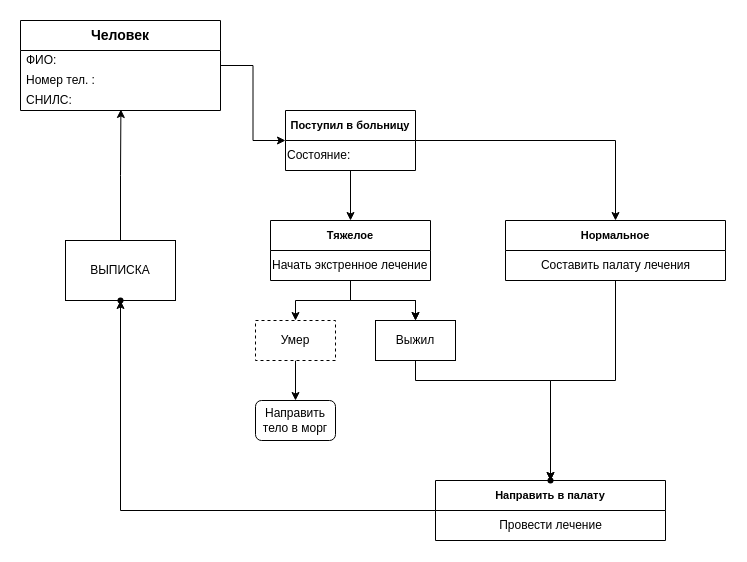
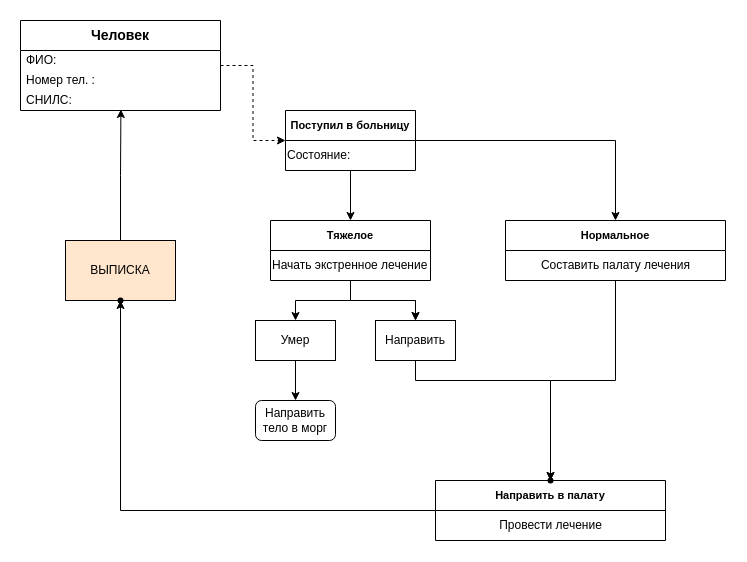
  <mxCell id="0" />
  <mxCell id="1" parent="0" />
- <mxCell id="2" value="" style="edgeStyle=orthogonalEdgeStyle;rounded=0;orthogonalLoop=1;jettySize=auto;html=1;" parent="1" source="3" target="9" edge="1"><mxGeometry relative="1" as="geometry" /></mxCell>
+ <mxCell id="2" value="" style="edgeStyle=orthogonalEdgeStyle;rounded=0;orthogonalLoop=1;jettySize=auto;html=1;dashed=1;" parent="1" source="3" target="9" edge="1"><mxGeometry relative="1" as="geometry" /></mxCell>
  <mxCell id="3" value="&lt;font style=&quot;font-size: 14px;&quot;&gt;&lt;b style=&quot;&quot;&gt;Человек&lt;/b&gt;&lt;/font&gt;" style="swimlane;fontStyle=0;childLayout=stackLayout;horizontal=1;startSize=30;horizontalStack=0;resizeParent=1;resizeParentMax=0;resizeLast=0;collapsible=1;marginBottom=0;whiteSpace=wrap;html=1;align=center;" parent="1" vertex="1"><mxGeometry x="20" y="20" width="200" height="90" as="geometry"><mxRectangle x="130" y="30" width="120" height="40" as="alternateBounds" /></mxGeometry></mxCell>
  <mxCell id="4" value="ФИО:" style="text;strokeColor=none;fillColor=none;align=left;verticalAlign=middle;spacingLeft=4;spacingRight=4;overflow=hidden;points=[[0,0.5],[1,0.5]];portConstraint=eastwest;rotatable=0;whiteSpace=wrap;html=1;" parent="3" vertex="1"><mxGeometry y="30" width="200" height="20" as="geometry" /></mxCell>
  <mxCell id="5" value="Номер тел. :" style="text;strokeColor=none;fillColor=none;align=left;verticalAlign=middle;spacingLeft=4;spacingRight=4;overflow=hidden;points=[[0,0.5],[1,0.5]];portConstraint=eastwest;rotatable=0;whiteSpace=wrap;html=1;" parent="3" vertex="1"><mxGeometry y="50" width="200" height="20" as="geometry" /></mxCell>
  <mxCell id="6" value="СНИЛС:" style="text;strokeColor=none;fillColor=none;align=left;verticalAlign=middle;spacingLeft=4;spacingRight=4;overflow=hidden;points=[[0,0.5],[1,0.5]];portConstraint=eastwest;rotatable=0;whiteSpace=wrap;html=1;" parent="3" vertex="1"><mxGeometry y="70" width="200" height="20" as="geometry" /></mxCell>
  <mxCell id="7" value="" style="edgeStyle=orthogonalEdgeStyle;rounded=0;orthogonalLoop=1;jettySize=auto;html=1;" parent="1" source="9" target="14" edge="1"><mxGeometry relative="1" as="geometry" /></mxCell>
  <mxCell id="8" value="" style="edgeStyle=orthogonalEdgeStyle;rounded=0;orthogonalLoop=1;jettySize=auto;html=1;" parent="1" source="9" target="17" edge="1"><mxGeometry relative="1" as="geometry" /></mxCell>
  <mxCell id="9" value="&lt;font style=&quot;font-size: 11px;&quot;&gt;&lt;b style=&quot;&quot;&gt;Поступил в больницу&lt;/b&gt;&lt;/font&gt;" style="swimlane;fontStyle=0;childLayout=stackLayout;horizontal=1;startSize=30;horizontalStack=0;resizeParent=1;resizeParentMax=0;resizeLast=0;collapsible=1;marginBottom=0;whiteSpace=wrap;html=1;" parent="1" vertex="1"><mxGeometry x="285" y="110" width="130" height="60" as="geometry"><mxRectangle x="130" y="30" width="120" height="40" as="alternateBounds" /></mxGeometry></mxCell>
  <mxCell id="10" value="Состояние:" style="text;html=1;align=left;verticalAlign=middle;resizable=0;points=[];autosize=1;strokeColor=none;fillColor=none;" parent="9" vertex="1"><mxGeometry y="30" width="130" height="30" as="geometry" /></mxCell>
  <mxCell id="11" value="" style="edgeStyle=orthogonalEdgeStyle;rounded=0;orthogonalLoop=1;jettySize=auto;html=1;" parent="1" source="14" target="24" edge="1"><mxGeometry relative="1" as="geometry" /></mxCell>
  <mxCell id="12" value="" style="edgeStyle=orthogonalEdgeStyle;rounded=0;orthogonalLoop=1;jettySize=auto;html=1;" parent="1" source="14" target="24" edge="1"><mxGeometry relative="1" as="geometry" /></mxCell>
  <mxCell id="13" value="" style="edgeStyle=orthogonalEdgeStyle;rounded=0;orthogonalLoop=1;jettySize=auto;html=1;" parent="1" source="14" target="26" edge="1"><mxGeometry relative="1" as="geometry" /></mxCell>
  <mxCell id="14" value="&lt;span style=&quot;font-size: 11px;&quot;&gt;&lt;b&gt;Тяжелое&lt;/b&gt;&lt;/span&gt;" style="swimlane;fontStyle=0;childLayout=stackLayout;horizontal=1;startSize=30;horizontalStack=0;resizeParent=1;resizeParentMax=0;resizeLast=0;collapsible=1;marginBottom=0;whiteSpace=wrap;html=1;" parent="1" vertex="1"><mxGeometry x="270" y="220" width="160" height="60" as="geometry"><mxRectangle x="130" y="30" width="120" height="40" as="alternateBounds" /></mxGeometry></mxCell>
  <mxCell id="15" value="Начать экстренное лечение" style="text;html=1;align=left;verticalAlign=middle;resizable=0;points=[];autosize=1;strokeColor=none;fillColor=none;" parent="14" vertex="1"><mxGeometry y="30" width="160" height="30" as="geometry" /></mxCell>
  <mxCell id="16" value="" style="edgeStyle=orthogonalEdgeStyle;rounded=0;orthogonalLoop=1;jettySize=auto;html=1;" parent="1" source="17" target="20" edge="1"><mxGeometry relative="1" as="geometry" /></mxCell>
  <mxCell id="17" value="&lt;font style=&quot;font-size: 11px;&quot;&gt;&lt;b style=&quot;&quot;&gt;Нормальное&lt;/b&gt;&lt;/font&gt;" style="swimlane;fontStyle=0;childLayout=stackLayout;horizontal=1;startSize=30;horizontalStack=0;resizeParent=1;resizeParentMax=0;resizeLast=0;collapsible=1;marginBottom=0;whiteSpace=wrap;html=1;" parent="1" vertex="1"><mxGeometry x="505" y="220" width="220" height="60" as="geometry"><mxRectangle x="130" y="30" width="120" height="40" as="alternateBounds" /></mxGeometry></mxCell>
  <mxCell id="18" value="Составить палату лечения" style="text;html=1;align=center;verticalAlign=middle;resizable=0;points=[];autosize=1;strokeColor=none;fillColor=none;" parent="17" vertex="1"><mxGeometry y="30" width="220" height="30" as="geometry" /></mxCell>
  <mxCell id="19" value="" style="edgeStyle=orthogonalEdgeStyle;rounded=0;orthogonalLoop=1;jettySize=auto;html=1;" parent="1" source="20" target="31" edge="1"><mxGeometry relative="1" as="geometry" /></mxCell>
  <mxCell id="20" value="&lt;span style=&quot;font-size: 11px;&quot;&gt;&lt;b&gt;Направить в палату&lt;/b&gt;&lt;/span&gt;" style="swimlane;fontStyle=0;childLayout=stackLayout;horizontal=1;startSize=30;horizontalStack=0;resizeParent=1;resizeParentMax=0;resizeLast=0;collapsible=1;marginBottom=0;whiteSpace=wrap;html=1;" parent="1" vertex="1"><mxGeometry x="435" y="480" width="230" height="60" as="geometry"><mxRectangle x="130" y="30" width="120" height="40" as="alternateBounds" /></mxGeometry></mxCell>
  <mxCell id="21" value="Провести лечение" style="text;html=1;align=center;verticalAlign=middle;resizable=0;points=[];autosize=1;strokeColor=none;fillColor=none;" parent="20" vertex="1"><mxGeometry y="30" width="230" height="30" as="geometry" /></mxCell>
  <mxCell id="22" value="&lt;div&gt;&lt;br&gt;&lt;/div&gt;" style="text;html=1;align=left;verticalAlign=middle;resizable=0;points=[];autosize=1;strokeColor=none;fillColor=none;" parent="1" vertex="1"><mxGeometry x="155" y="325" width="20" height="30" as="geometry" /></mxCell>
  <mxCell id="23" value="" style="edgeStyle=orthogonalEdgeStyle;rounded=0;orthogonalLoop=1;jettySize=auto;html=1;" parent="1" source="24" target="27" edge="1"><mxGeometry relative="1" as="geometry"><Array as="points"><mxPoint x="415" y="380" /><mxPoint x="550" y="380" /></Array></mxGeometry></mxCell>
- <mxCell id="24" value="Выжил" style="whiteSpace=wrap;html=1;fontStyle=0;startSize=30;horizontal=1;" parent="1" vertex="1"><mxGeometry x="375" y="320" width="80" height="40" as="geometry" /></mxCell>
+ <mxCell id="24" value="Направить" style="whiteSpace=wrap;html=1;fontStyle=0;startSize=30;horizontal=1;" parent="1" vertex="1"><mxGeometry x="375" y="320" width="80" height="40" as="geometry" /></mxCell>
  <mxCell id="25" value="" style="edgeStyle=orthogonalEdgeStyle;rounded=0;orthogonalLoop=1;jettySize=auto;html=1;" parent="1" source="26" target="28" edge="1"><mxGeometry relative="1" as="geometry" /></mxCell>
- <mxCell id="26" value="Умер" style="rounded=0;whiteSpace=wrap;html=1;dashed=1;" parent="1" vertex="1"><mxGeometry x="255" y="320" width="80" height="40" as="geometry" /></mxCell>
+ <mxCell id="26" value="Умер" style="rounded=0;whiteSpace=wrap;html=1;" parent="1" vertex="1"><mxGeometry x="255" y="320" width="80" height="40" as="geometry" /></mxCell>
  <mxCell id="27" value="" style="shape=waypoint;sketch=0;size=6;pointerEvents=1;points=[];fillColor=default;resizable=0;rotatable=0;perimeter=centerPerimeter;snapToPoint=1;fontStyle=0;startSize=30;horizontal=1;" parent="1" vertex="1"><mxGeometry x="540" y="470" width="20" height="20" as="geometry" /></mxCell>
  <mxCell id="28" value="Направить тело в морг" style="whiteSpace=wrap;html=1;rounded=1;" parent="1" vertex="1"><mxGeometry x="255" y="400" width="80" height="40" as="geometry" /></mxCell>
  <mxCell id="29" value="" style="edgeStyle=orthogonalEdgeStyle;rounded=0;orthogonalLoop=1;jettySize=auto;html=1;entryX=0.502;entryY=0.95;entryDx=0;entryDy=0;entryPerimeter=0;" parent="1" source="30" target="6" edge="1"><mxGeometry relative="1" as="geometry"><mxPoint x="120" y="160" as="targetPoint" /></mxGeometry></mxCell>
- <mxCell id="30" value="ВЫПИСКА" style="rounded=0;whiteSpace=wrap;html=1;" parent="1" vertex="1"><mxGeometry x="65" y="240" width="110" height="60" as="geometry" /></mxCell>
+ <mxCell id="30" value="ВЫПИСКА" style="rounded=0;whiteSpace=wrap;html=1;fillColor=#ffe6cc;" parent="1" vertex="1"><mxGeometry x="65" y="240" width="110" height="60" as="geometry" /></mxCell>
  <mxCell id="31" value="" style="shape=waypoint;sketch=0;size=6;pointerEvents=1;points=[];fillColor=default;resizable=0;rotatable=0;perimeter=centerPerimeter;snapToPoint=1;fontStyle=0;startSize=30;horizontal=1;" parent="1" vertex="1"><mxGeometry x="110" y="290" width="20" height="20" as="geometry" /></mxCell>
